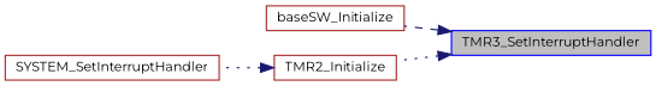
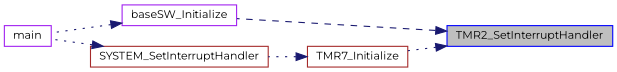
  digraph {
    fontname=Montserrat
    rankdir=RL
    node [color=purple fillcolor=white fontname=Montserrat fontsize=10 shape=record style=filled]
    edge [color=midnightblue dir=back fontname=Montserrat fontsize=10 labelfontname=Helvetica labelfontsize=10 style=dotted]
-   n1 [color=blue fillcolor=grey75 fontcolor=black height=0.2 label=TMR3_SetInterruptHandler width=0.4]
-   n2 [color=brown height=0.2 label=baseSW_Initialize width=0.4]
-   n3 [color=brown height=0.2 label=TMR2_Initialize width=0.4]
+   n1 [color=blue fillcolor=grey75 fontcolor=black height=0.2 label=TMR2_SetInterruptHandler width=0.4]
+   n2 [height=0.2 label=baseSW_Initialize width=0.4]
+   n3 [color=brown height=0.2 label=TMR7_Initialize width=0.4]
+   n4 [height=0.2 label=main width=0.4]
    n5 [color=brown height=0.2 label=SYSTEM_SetInterruptHandler width=0.4]
    n1 -> n2 [style=dashed]
    n1 -> n3
+   n2 -> n4
    n3 -> n5
+   n5 -> n4
  }
